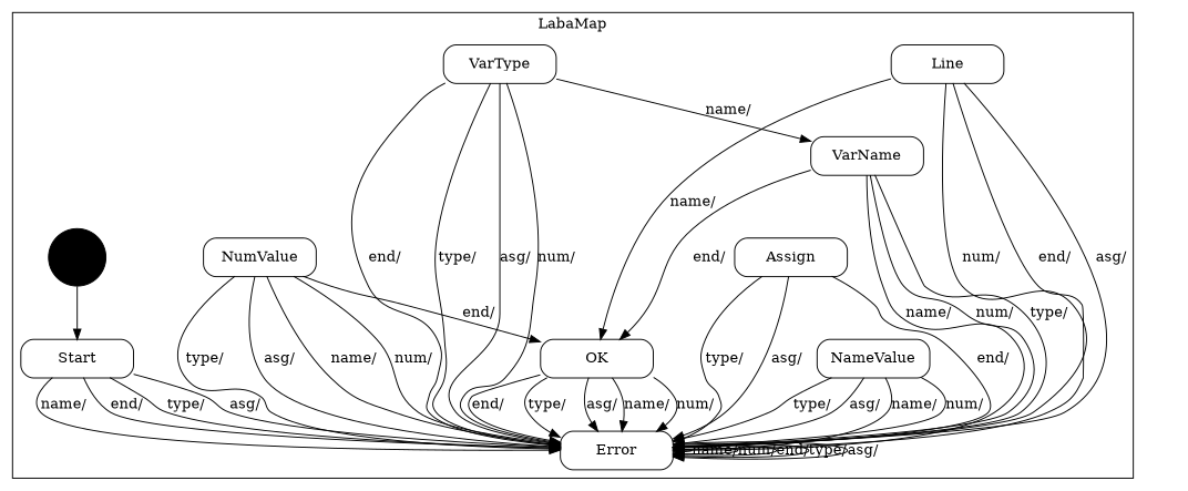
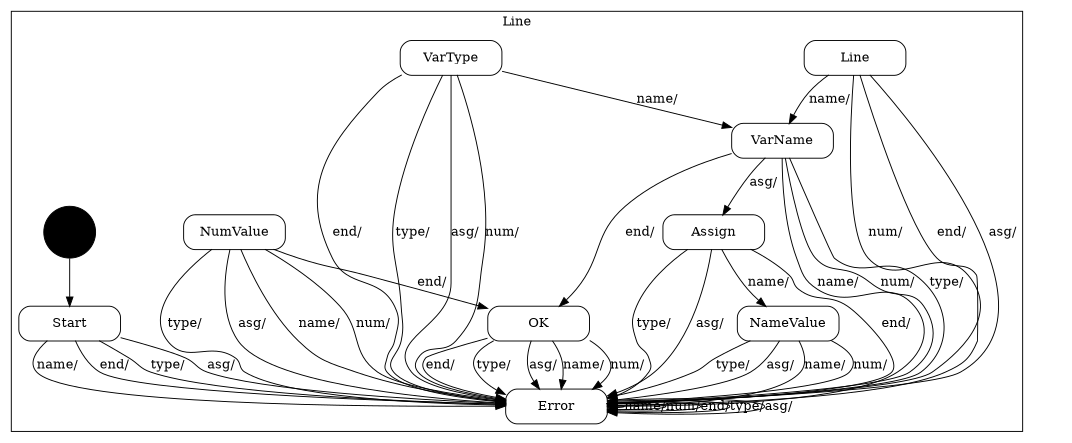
  digraph {
    node [shape=Mrecord]
    n1 [label="{Start}" width=1.5]
    n2 [label="{Line}" width=1.5]
    n3 [label="{Error}" width=1.5]
    n4 [label="{VarName}" width=1.5]
    n5 [label="{VarType}" width=1.5]
    n6 [label="{Assign}" width=1.5]
    n7 [label="{OK}" width=1.5]
    n8 [label="{NumValue}" width=1.5]
    n9 [label="{NameValue}" width=1.5]
    "%5" [fillcolor=black shape=circle style=filled width=0.25]
    subgraph cluster_1 {
-     label=LabaMap
+     label=Line
      n1
      n2
      n3
      n4
      n5
      n6
      n7
      n8
      n9
      "%5"
    }
    n1 -> n3 [label="name/\l"]
    n1 -> n3 [label="end/\l"]
    n1 -> n3 [label="type/\l"]
    n1 -> n3 [label="asg/\l"]
    n2 -> n3 [label="num/\l"]
    n2 -> n3 [label="end/\l"]
    n2 -> n3 [label="asg/\l"]
-   n2 -> n7 [label="name/\l"]
+   n2 -> n4 [label="name/\l"]
    n3 -> n3 [label="name/\l"]
    n3 -> n3 [label="num/\l"]
    n3 -> n3 [label="end/\l"]
    n3 -> n3 [label="type/\l"]
    n3 -> n3 [label="asg/\l"]
    n4 -> n3 [label="name/\l"]
    n4 -> n3 [label="num/\l"]
    n4 -> n3 [label="type/\l"]
+   n4 -> n6 [label="asg/\l"]
    n4 -> n7 [label="end/\l"]
    n5 -> n3 [label="num/\l"]
    n5 -> n3 [label="end/\l"]
    n5 -> n3 [label="type/\l"]
    n5 -> n3 [label="asg/\l"]
    n5 -> n4 [label="name/\l"]
    n6 -> n3 [label="end/\l"]
    n6 -> n3 [label="type/\l"]
    n6 -> n3 [label="asg/\l"]
+   n6 -> n9 [label="name/\l"]
    n7 -> n3 [label="name/\l"]
    n7 -> n3 [label="num/\l"]
    n7 -> n3 [label="end/\l"]
    n7 -> n3 [label="type/\l"]
    n7 -> n3 [label="asg/\l"]
    n8 -> n3 [label="name/\l"]
    n8 -> n3 [label="num/\l"]
    n8 -> n3 [label="type/\l"]
    n8 -> n3 [label="asg/\l"]
    n8 -> n7 [label="end/\l"]
    n9 -> n3 [label="name/\l"]
    n9 -> n3 [label="num/\l"]
    n9 -> n3 [label="type/\l"]
    n9 -> n3 [label="asg/\l"]
    "%5" -> n1
  }
